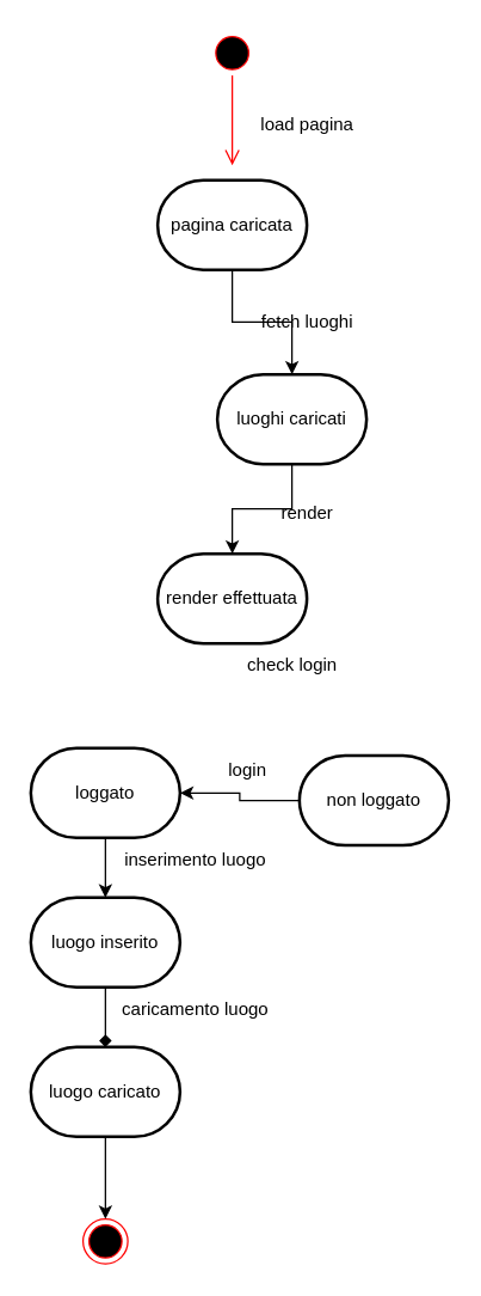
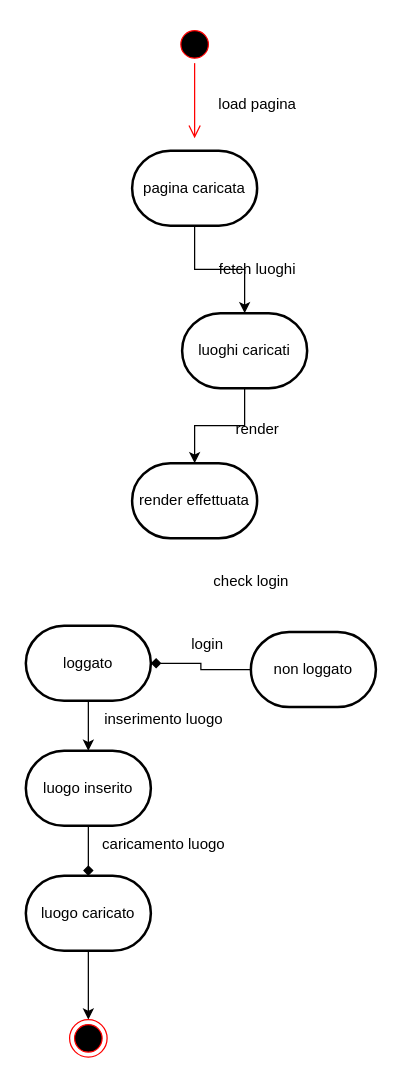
  <mxCell id="0" />
  <mxCell id="1" parent="0" />
  <mxCell id="2" value="" style="ellipse;html=1;shape=startState;fillColor=#000000;strokeColor=#ff0000;" vertex="1" parent="1"><mxGeometry x="140" y="20" width="30" height="30" as="geometry" /></mxCell>
  <mxCell id="3" value="" style="edgeStyle=orthogonalEdgeStyle;html=1;verticalAlign=bottom;endArrow=open;endSize=8;strokeColor=#ff0000;rounded=0;" edge="1" parent="1" source="2"><mxGeometry relative="1" as="geometry"><mxPoint x="155" y="110" as="targetPoint" /></mxGeometry></mxCell>
  <mxCell id="4" value="load pagina" style="text;html=1;align=center;verticalAlign=middle;resizable=0;points=[];autosize=1;strokeColor=none;fillColor=none;" vertex="1" parent="1"><mxGeometry x="160" y="68" width="90" height="30" as="geometry" /></mxCell>
  <mxCell id="5" value="" style="edgeStyle=orthogonalEdgeStyle;rounded=0;orthogonalLoop=1;jettySize=auto;html=1;" edge="1" parent="1" source="6" target="8"><mxGeometry relative="1" as="geometry" /></mxCell>
  <mxCell id="6" value="pagina caricata" style="strokeWidth=2;html=1;shape=mxgraph.flowchart.terminator;whiteSpace=wrap;" vertex="1" parent="1"><mxGeometry x="105" y="120" width="100" height="60" as="geometry" /></mxCell>
  <mxCell id="7" value="" style="edgeStyle=orthogonalEdgeStyle;rounded=0;orthogonalLoop=1;jettySize=auto;html=1;" edge="1" parent="1" source="8" target="9"><mxGeometry relative="1" as="geometry" /></mxCell>
  <mxCell id="8" value="luoghi caricati" style="strokeWidth=2;html=1;shape=mxgraph.flowchart.terminator;whiteSpace=wrap;" vertex="1" parent="1"><mxGeometry x="145" y="250" width="100" height="60" as="geometry" /></mxCell>
  <mxCell id="9" value="render effettuata" style="strokeWidth=2;html=1;shape=mxgraph.flowchart.terminator;whiteSpace=wrap;" vertex="1" parent="1"><mxGeometry x="105" y="370" width="100" height="60" as="geometry" /></mxCell>
  <mxCell id="10" value="fetch luoghi" style="text;html=1;align=center;verticalAlign=middle;resizable=0;points=[];autosize=1;strokeColor=none;fillColor=none;" vertex="1" parent="1"><mxGeometry x="165" y="200" width="80" height="30" as="geometry" /></mxCell>
  <mxCell id="11" value="render" style="text;html=1;align=center;verticalAlign=middle;resizable=0;points=[];autosize=1;strokeColor=none;fillColor=none;" vertex="1" parent="1"><mxGeometry x="175" y="328" width="60" height="30" as="geometry" /></mxCell>
  <mxCell id="12" value="" style="edgeStyle=orthogonalEdgeStyle;rounded=0;orthogonalLoop=1;jettySize=auto;html=1;" edge="1" parent="1" source="13" target="17"><mxGeometry relative="1" as="geometry" /></mxCell>
  <mxCell id="13" value="loggato" style="strokeWidth=2;html=1;shape=mxgraph.flowchart.terminator;whiteSpace=wrap;" vertex="1" parent="1"><mxGeometry y="500" width="100" height="60" as="geometry" x="20" /></mxCell>
  <mxCell id="14" value="non loggato" style="strokeWidth=2;html=1;shape=mxgraph.flowchart.terminator;whiteSpace=wrap;" vertex="1" parent="1"><mxGeometry x="200" y="505" width="100" height="60" as="geometry" /></mxCell>
- <mxCell id="15" value="check login" style="text;html=1;align=center;verticalAlign=middle;resizable=0;points=[];autosize=1;strokeColor=none;fillColor=none;" vertex="1" parent="1"><mxGeometry x="155" y="430" width="80" height="30" as="geometry" /></mxCell>
+ <mxCell id="15" value="check login" style="text;html=1;align=center;verticalAlign=middle;resizable=0;points=[];autosize=1;strokeColor=none;fillColor=none;" vertex="1" parent="1"><mxGeometry x="160" y="450" width="80" height="30" as="geometry" /></mxCell>
  <mxCell id="16" value="" style="edgeStyle=orthogonalEdgeStyle;rounded=0;orthogonalLoop=1;jettySize=auto;html=1;endArrow=diamond;" edge="1" parent="1" source="17" target="19"><mxGeometry relative="1" as="geometry" /></mxCell>
  <mxCell id="17" value="luogo inserito" style="strokeWidth=2;html=1;shape=mxgraph.flowchart.terminator;whiteSpace=wrap;" vertex="1" parent="1"><mxGeometry y="600" width="100" height="60" as="geometry" x="20" /></mxCell>
  <mxCell id="18" value="" style="edgeStyle=orthogonalEdgeStyle;rounded=0;orthogonalLoop=1;jettySize=auto;html=1;" edge="1" parent="1" source="19" target="24"><mxGeometry relative="1" as="geometry"><mxPoint x="70" y="830" as="targetPoint" /></mxGeometry></mxCell>
  <mxCell id="19" value="luogo caricato" style="strokeWidth=2;html=1;shape=mxgraph.flowchart.terminator;whiteSpace=wrap;" vertex="1" parent="1"><mxGeometry y="700" width="100" height="60" as="geometry" x="20" /></mxCell>
  <mxCell id="20" value="inserimento luogo" style="text;html=1;align=center;verticalAlign=middle;resizable=0;points=[];autosize=1;strokeColor=none;fillColor=none;" vertex="1" parent="1"><mxGeometry x="70" y="560" width="120" height="30" as="geometry" /></mxCell>
  <mxCell id="21" value="caricamento luogo" style="text;html=1;align=center;verticalAlign=middle;resizable=0;points=[];autosize=1;strokeColor=none;fillColor=none;" vertex="1" parent="1"><mxGeometry x="70" y="660" width="120" height="30" as="geometry" /></mxCell>
- <mxCell id="22" style="edgeStyle=orthogonalEdgeStyle;rounded=0;orthogonalLoop=1;jettySize=auto;html=1;entryX=1;entryY=0.5;entryDx=0;entryDy=0;entryPerimeter=0;" edge="1" parent="1" source="14" target="13"><mxGeometry relative="1" as="geometry" /></mxCell>
+ <mxCell id="22" style="edgeStyle=orthogonalEdgeStyle;rounded=0;orthogonalLoop=1;jettySize=auto;html=1;entryX=1;entryY=0.5;entryDx=0;entryDy=0;entryPerimeter=0;endArrow=diamond;" edge="1" parent="1" source="14" target="13"><mxGeometry relative="1" as="geometry" /></mxCell>
  <mxCell id="23" value="login" style="text;html=1;align=center;verticalAlign=middle;resizable=0;points=[];autosize=1;strokeColor=none;fillColor=none;" vertex="1" parent="1"><mxGeometry x="140" y="500" width="50" height="30" as="geometry" /></mxCell>
  <mxCell id="24" value="" style="ellipse;html=1;shape=endState;fillColor=#000000;strokeColor=#ff0000;" vertex="1" parent="1"><mxGeometry x="55" y="815" width="30" height="30" as="geometry" /></mxCell>
